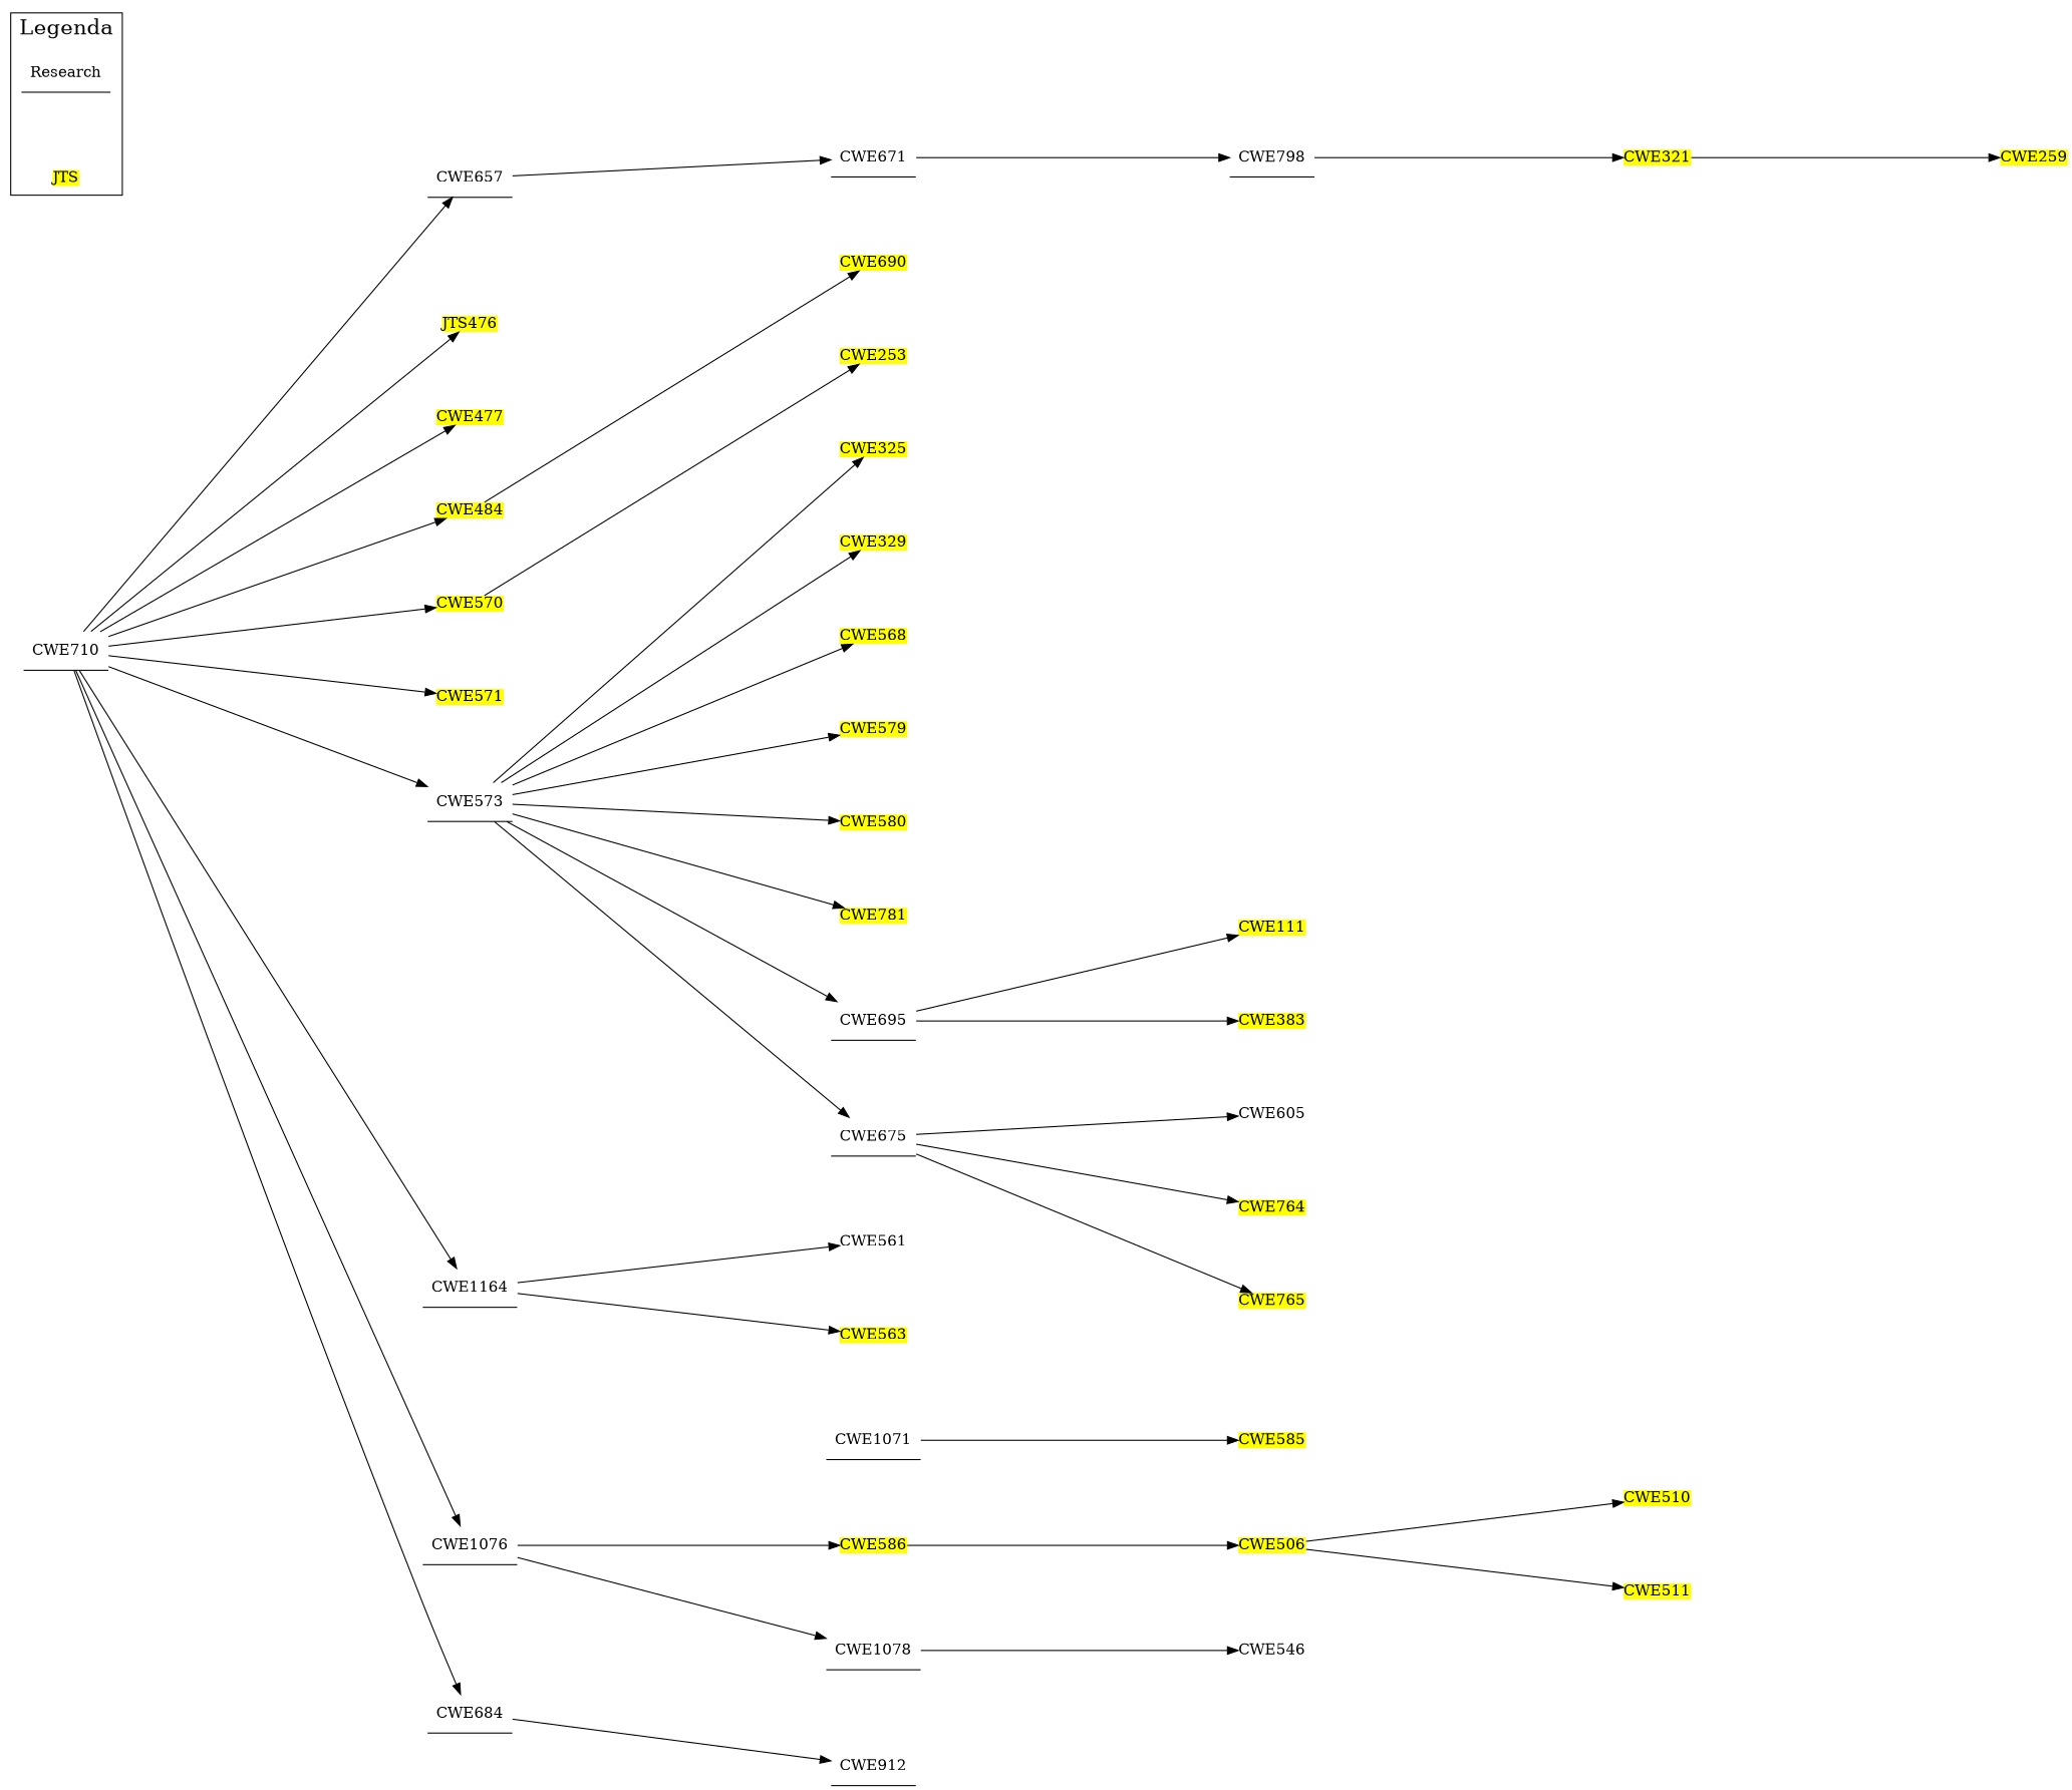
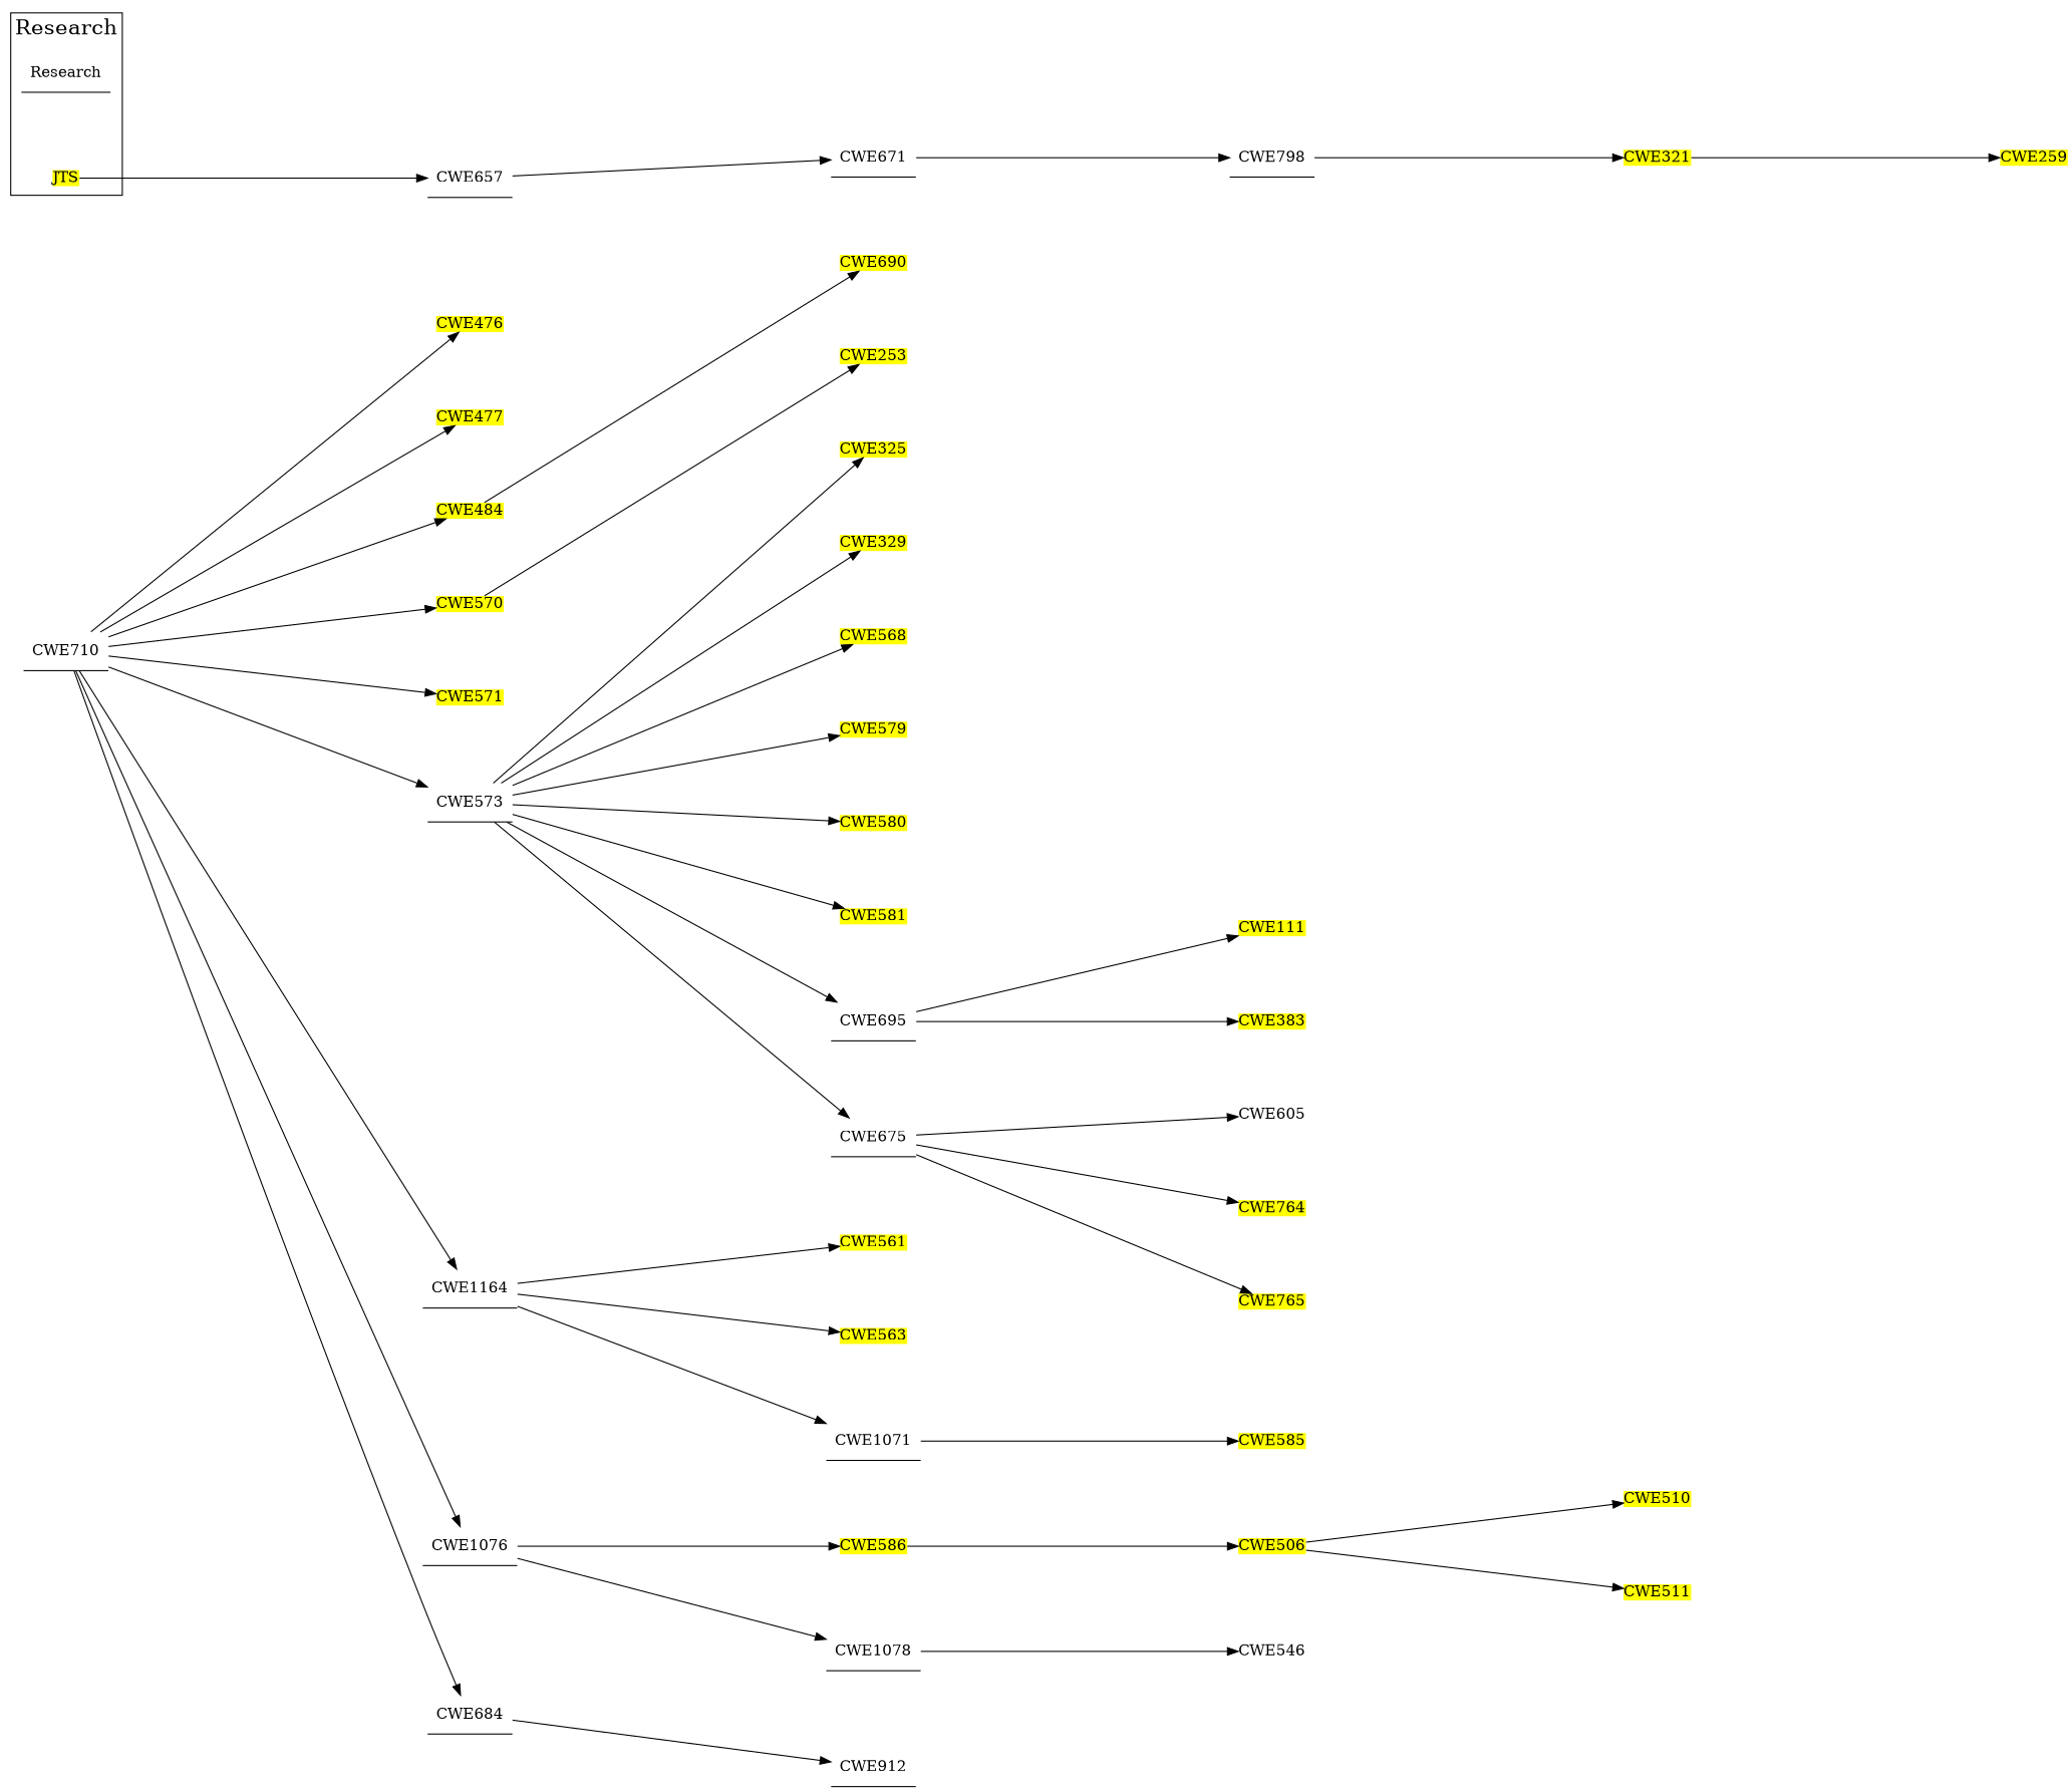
  digraph {
    nodesep=1
    rankdir=LR
    ranksep=4
    splines=true
    node [color=black fillcolor=yellow shape=plain style=filled]
    n1 [fillcolor=white label=Research shape=underline]
    n2 [label=JTS]
    n3 [fillcolor=white label=CWE710 shape=underline]
-   n4 [label=JTS476]
+   n4 [label=CWE476]
    n5 [label=CWE477]
    n6 [label=CWE484]
    n7 [label=CWE570]
    n8 [label=CWE571]
    n9 [fillcolor=white label=CWE573 shape=underline]
    n10 [fillcolor=white label=CWE1164 shape=underline]
    n11 [fillcolor=white label=CWE1076 shape=underline]
    n12 [fillcolor=white label=CWE684 shape=underline]
    n13 [fillcolor=white label=CWE657 shape=underline]
    n14 [label=CWE690]
    n15 [label=CWE253]
    n16 [label=CWE325]
    n17 [label=CWE329]
    n18 [label=CWE568]
    n19 [label=CWE579]
    n20 [label=CWE580]
-   n21 [label=CWE781]
+   n21 [label=CWE581]
    n22 [fillcolor=white label=CWE695 shape=underline]
    n23 [fillcolor=white label=CWE675 shape=underline]
-   n24 [fillcolor=white label=CWE561]
+   n24 [label=CWE561]
    n25 [label=CWE563]
    n26 [fillcolor=white label=CWE1071 shape=underline]
    n27 [label=CWE586]
    n28 [fillcolor=white label=CWE1078 shape=underline]
    n29 [fillcolor=white label=CWE912 shape=underline]
    n30 [fillcolor=white label=CWE671 shape=underline]
    n31 [label=CWE111]
    n32 [label=CWE383]
    n33 [fillcolor=white label=CWE605]
    n34 [label=CWE764]
    n35 [label=CWE765]
    n36 [label=CWE585]
    n37 [label=CWE506]
    n38 [fillcolor=white label=CWE546]
    n39 [fillcolor=white label=CWE798 shape=underline]
    n40 [label=CWE510]
    n41 [label=CWE511]
    n42 [label=CWE321]
    n43 [label=CWE259]
    subgraph cluster_1 {
      fontsize=20
-     label=Legenda
+     label=Research
      n1
      n2
    }
    n3 -> n4
    n3 -> n5
    n3 -> n6
    n3 -> n7
    n3 -> n8
    n3 -> n9
    n3 -> n10
    n3 -> n11
    n3 -> n12
-   n3 -> n13
+   n2 -> n13
    n6 -> n14
    n7 -> n15
    n9 -> n16
    n9 -> n17
    n9 -> n18
    n9 -> n19
    n9 -> n20
    n9 -> n21
    n9 -> n22
    n9 -> n23
    n10 -> n24
    n10 -> n25
+   n10 -> n26
    n11 -> n27
    n11 -> n28
    n12 -> n29
    n13 -> n30
    n22 -> n31
    n22 -> n32
    n23 -> n33
    n23 -> n34
    n23 -> n35
    n26 -> n36
    n27 -> n37
    n28 -> n38
    n30 -> n39
    n37 -> n40
    n37 -> n41
    n39 -> n42
    n42 -> n43
  }
